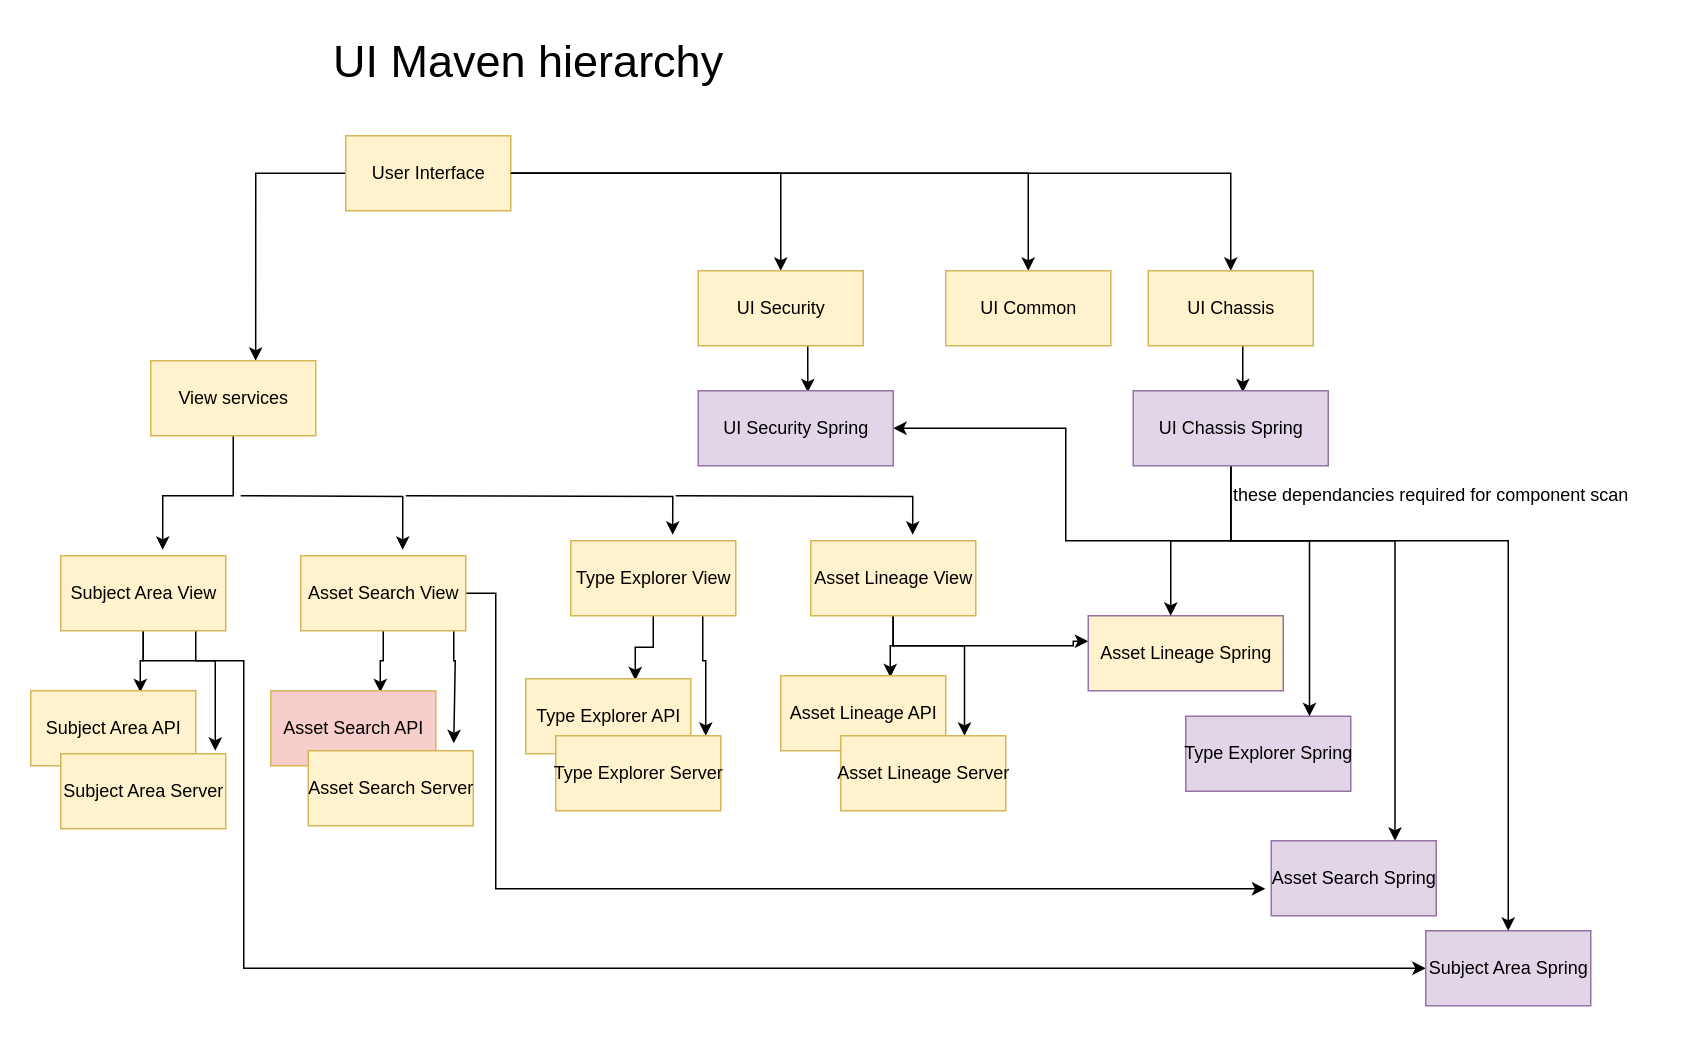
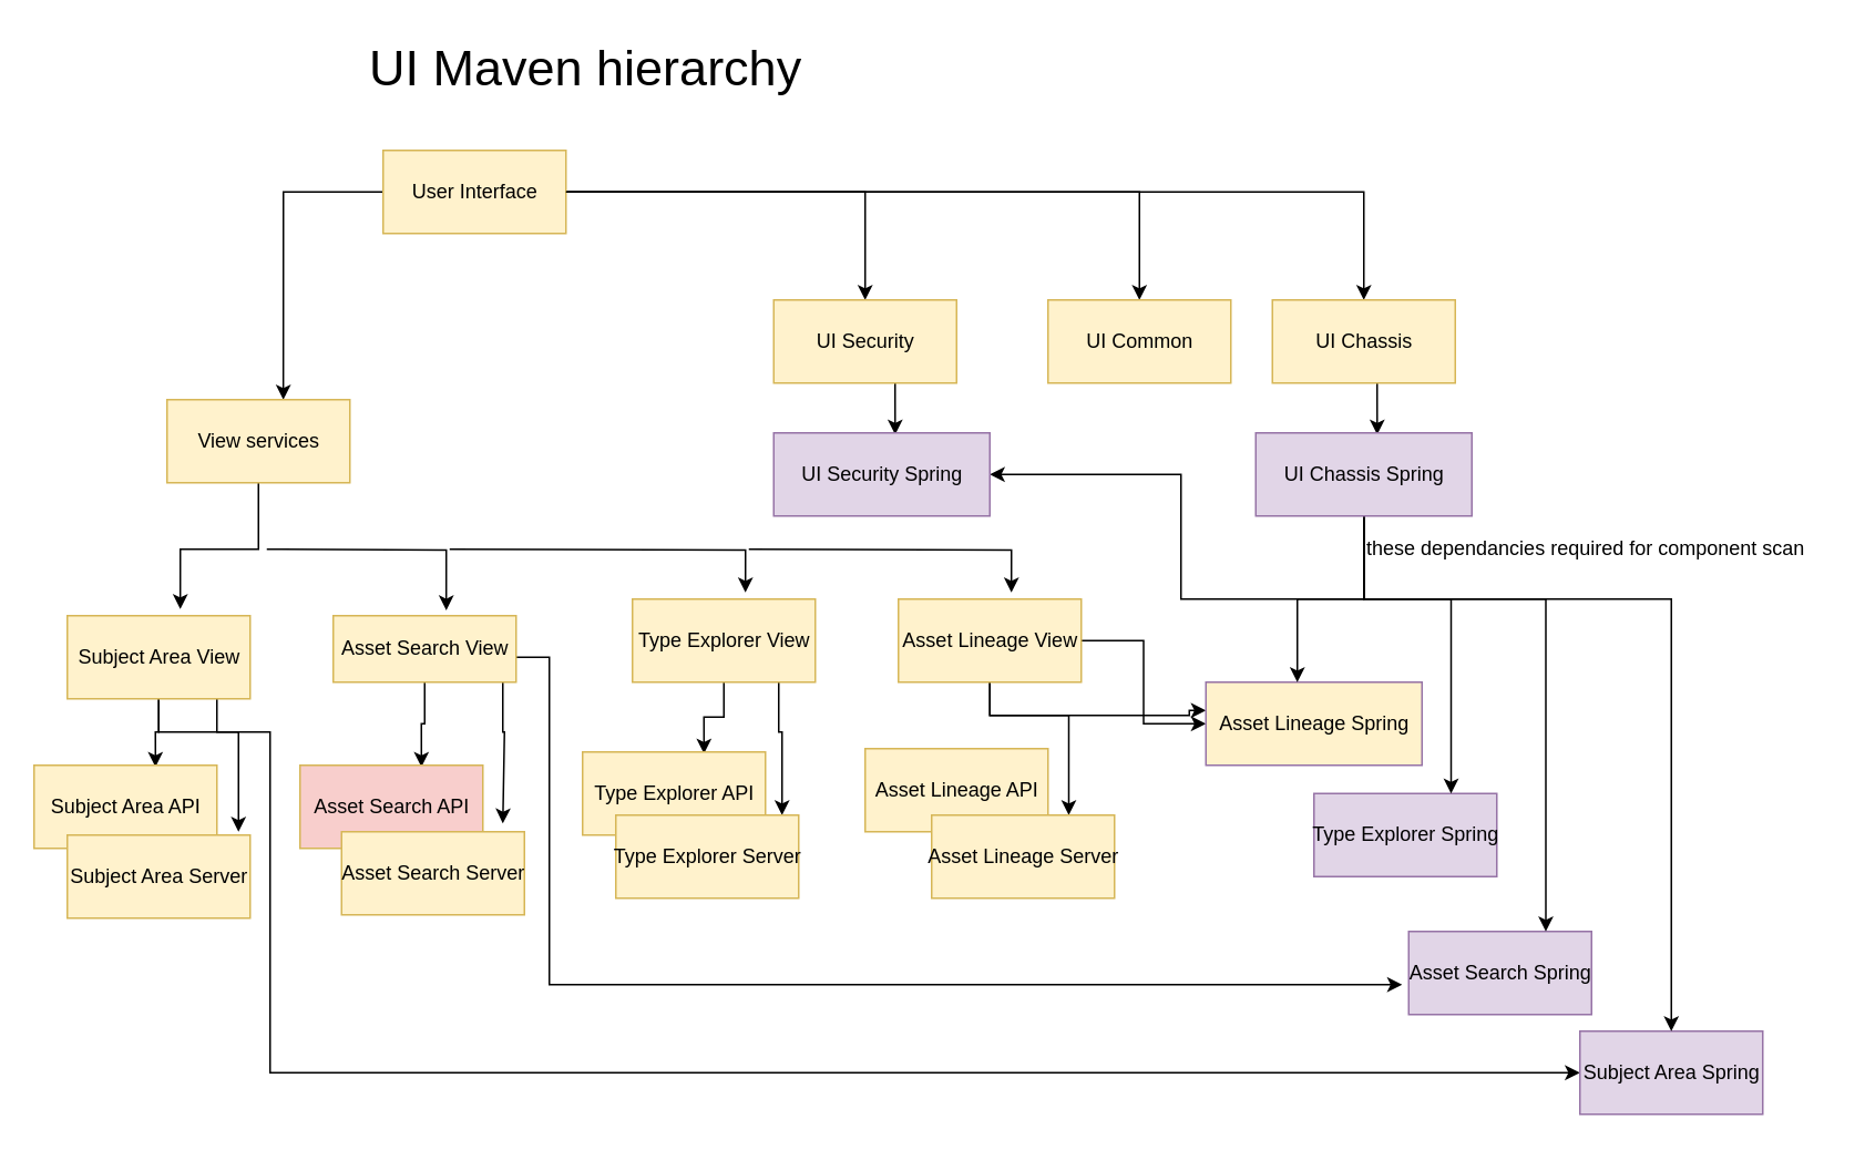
  <mxCell id="0" />
  <mxCell id="1" parent="0" />
  <mxCell id="2" style="edgeStyle=orthogonalEdgeStyle;rounded=0;orthogonalLoop=1;jettySize=auto;html=1;entryX=0.636;entryY=0;entryDx=0;entryDy=0;entryPerimeter=0;" parent="1" source="5" target="7" edge="1"><mxGeometry relative="1" as="geometry" /></mxCell>
  <mxCell id="3" style="edgeStyle=orthogonalEdgeStyle;rounded=0;orthogonalLoop=1;jettySize=auto;html=1;entryX=0.5;entryY=0;entryDx=0;entryDy=0;" parent="1" source="5" target="39" edge="1"><mxGeometry relative="1" as="geometry" /></mxCell>
  <mxCell id="4" style="edgeStyle=orthogonalEdgeStyle;rounded=0;orthogonalLoop=1;jettySize=auto;html=1;" parent="1" source="5" target="50" edge="1"><mxGeometry relative="1" as="geometry" /></mxCell>
  <mxCell id="5" value="User Interface" style="html=1;fillColor=#fff2cc;strokeColor=#d6b656;" parent="1" vertex="1"><mxGeometry x="230" y="90" width="110" height="50" as="geometry" /></mxCell>
  <mxCell id="6" style="edgeStyle=orthogonalEdgeStyle;rounded=0;orthogonalLoop=1;jettySize=auto;html=1;entryX=0.618;entryY=-0.08;entryDx=0;entryDy=0;entryPerimeter=0;" parent="1" source="7" target="11" edge="1"><mxGeometry relative="1" as="geometry" /></mxCell>
  <mxCell id="7" value="View services" style="html=1;fillColor=#fff2cc;strokeColor=#d6b656;" parent="1" vertex="1"><mxGeometry x="100" y="240" width="110" height="50" as="geometry" /></mxCell>
  <mxCell id="8" style="edgeStyle=orthogonalEdgeStyle;rounded=0;orthogonalLoop=1;jettySize=auto;html=1;entryX=0.664;entryY=0.02;entryDx=0;entryDy=0;entryPerimeter=0;" parent="1" source="11" target="12" edge="1"><mxGeometry relative="1" as="geometry" /></mxCell>
  <mxCell id="9" style="edgeStyle=orthogonalEdgeStyle;rounded=0;orthogonalLoop=1;jettySize=auto;html=1;" parent="1" source="11" edge="1"><mxGeometry relative="1" as="geometry"><mxPoint x="143" y="500" as="targetPoint" /><Array as="points"><mxPoint x="130" y="440" /><mxPoint x="143" y="440" /></Array></mxGeometry></mxCell>
  <mxCell id="10" style="edgeStyle=orthogonalEdgeStyle;rounded=0;orthogonalLoop=1;jettySize=auto;html=1;entryX=0;entryY=0.5;entryDx=0;entryDy=0;" parent="1" source="11" target="14" edge="1"><mxGeometry relative="1" as="geometry"><mxPoint x="162" y="530" as="targetPoint" /><Array as="points"><mxPoint x="95" y="440" /><mxPoint x="162" y="440" /><mxPoint x="162" y="645" /></Array></mxGeometry></mxCell>
  <mxCell id="11" value="Subject Area View" style="html=1;fillColor=#fff2cc;strokeColor=#d6b656;" parent="1" vertex="1"><mxGeometry x="40" y="370" width="110" height="50" as="geometry" /></mxCell>
  <mxCell id="12" value="Subject Area API" style="html=1;fillColor=#fff2cc;strokeColor=#d6b656;" parent="1" vertex="1"><mxGeometry y="460" width="110" height="50" as="geometry" x="20" /></mxCell>
  <mxCell id="13" value="Subject Area Server" style="html=1;fillColor=#fff2cc;strokeColor=#d6b656;" parent="1" vertex="1"><mxGeometry x="40" y="502" width="110" height="50" as="geometry" /></mxCell>
  <mxCell id="14" value="Subject Area Spring" style="html=1;fillColor=#e1d5e7;strokeColor=#9673a6;" parent="1" vertex="1"><mxGeometry x="950" y="620" width="110" height="50" as="geometry" /></mxCell>
  <mxCell id="15" style="edgeStyle=orthogonalEdgeStyle;rounded=0;orthogonalLoop=1;jettySize=auto;html=1;entryX=0.618;entryY=-0.08;entryDx=0;entryDy=0;entryPerimeter=0;" parent="1" target="19" edge="1"><mxGeometry relative="1" as="geometry"><mxPoint x="160" y="330" as="sourcePoint" /></mxGeometry></mxCell>
  <mxCell id="16" style="edgeStyle=orthogonalEdgeStyle;rounded=0;orthogonalLoop=1;jettySize=auto;html=1;entryX=0.664;entryY=0.02;entryDx=0;entryDy=0;entryPerimeter=0;" parent="1" source="19" target="20" edge="1"><mxGeometry relative="1" as="geometry" /></mxCell>
  <mxCell id="17" style="edgeStyle=orthogonalEdgeStyle;rounded=0;orthogonalLoop=1;jettySize=auto;html=1;entryX=0.882;entryY=-0.1;entryDx=0;entryDy=0;entryPerimeter=0;" parent="1" source="19" target="21" edge="1"><mxGeometry relative="1" as="geometry"><Array as="points"><mxPoint x="302" y="440" /><mxPoint x="303" y="440" /></Array><mxPoint x="303" y="490" as="targetPoint" /></mxGeometry></mxCell>
  <mxCell id="18" style="edgeStyle=orthogonalEdgeStyle;rounded=0;orthogonalLoop=1;jettySize=auto;html=1;entryX=-0.036;entryY=0.64;entryDx=0;entryDy=0;entryPerimeter=0;" parent="1" source="19" target="22" edge="1"><mxGeometry relative="1" as="geometry"><Array as="points"><mxPoint x="330" y="395" /><mxPoint x="330" y="592" /></Array></mxGeometry></mxCell>
- <mxCell id="19" value="Asset Search View" style="html=1;fillColor=#fff2cc;strokeColor=#d6b656;" parent="1" vertex="1"><mxGeometry x="200" y="370" width="110" height="50" as="geometry" /></mxCell>
+ <mxCell id="19" value="Asset Search View" style="html=1;fillColor=#fff2cc;strokeColor=#d6b656;" parent="1" vertex="1"><mxGeometry x="200" y="370" width="110" height="40" as="geometry" /></mxCell>
  <mxCell id="20" value="Asset Search API" style="html=1;fillColor=#f8cecc;strokeColor=#d6b656;" parent="1" vertex="1"><mxGeometry x="180" y="460" width="110" height="50" as="geometry" /></mxCell>
  <mxCell id="21" value="Asset Search Server" style="html=1;fillColor=#fff2cc;strokeColor=#d6b656;" parent="1" vertex="1"><mxGeometry x="205" y="500" width="110" height="50" as="geometry" /></mxCell>
  <mxCell id="22" value="Asset Search Spring" style="html=1;fillColor=#e1d5e7;strokeColor=#9673a6;" parent="1" vertex="1"><mxGeometry x="847" y="560" width="110" height="50" as="geometry" /></mxCell>
  <mxCell id="23" style="edgeStyle=orthogonalEdgeStyle;rounded=0;orthogonalLoop=1;jettySize=auto;html=1;entryX=0.618;entryY=-0.08;entryDx=0;entryDy=0;entryPerimeter=0;" parent="1" target="26" edge="1"><mxGeometry relative="1" as="geometry"><mxPoint x="270" y="330" as="sourcePoint" /></mxGeometry></mxCell>
  <mxCell id="24" style="edgeStyle=orthogonalEdgeStyle;rounded=0;orthogonalLoop=1;jettySize=auto;html=1;entryX=0.664;entryY=0.02;entryDx=0;entryDy=0;entryPerimeter=0;" parent="1" source="26" target="27" edge="1"><mxGeometry relative="1" as="geometry"><Array as="points"><mxPoint x="435" y="431" /><mxPoint x="423" y="431" /></Array></mxGeometry></mxCell>
  <mxCell id="25" style="edgeStyle=orthogonalEdgeStyle;rounded=0;orthogonalLoop=1;jettySize=auto;html=1;" parent="1" source="26" target="28" edge="1"><mxGeometry relative="1" as="geometry"><Array as="points"><mxPoint x="468" y="440" /><mxPoint x="470" y="440" /></Array><mxPoint x="468" y="480" as="targetPoint" /></mxGeometry></mxCell>
  <mxCell id="26" value="Type Explorer View" style="html=1;fillColor=#fff2cc;strokeColor=#d6b656;" parent="1" vertex="1"><mxGeometry x="380" y="360" width="110" height="50" as="geometry" /></mxCell>
  <mxCell id="27" value="Type Explorer API" style="html=1;fillColor=#fff2cc;strokeColor=#d6b656;" parent="1" vertex="1"><mxGeometry x="350" y="452" width="110" height="50" as="geometry" /></mxCell>
  <mxCell id="28" value="Type Explorer Server" style="html=1;fillColor=#fff2cc;strokeColor=#d6b656;" parent="1" vertex="1"><mxGeometry x="370" y="490" width="110" height="50" as="geometry" /></mxCell>
  <mxCell id="29" value="Type Explorer Spring" style="html=1;fillColor=#e1d5e7;strokeColor=#9673a6;" parent="1" vertex="1"><mxGeometry x="790" y="477" width="110" height="50" as="geometry" /></mxCell>
  <mxCell id="30" style="edgeStyle=orthogonalEdgeStyle;rounded=0;orthogonalLoop=1;jettySize=auto;html=1;entryX=0.618;entryY=-0.08;entryDx=0;entryDy=0;entryPerimeter=0;" parent="1" target="34" edge="1"><mxGeometry relative="1" as="geometry"><mxPoint x="450" y="330" as="sourcePoint" /></mxGeometry></mxCell>
- <mxCell id="31" style="edgeStyle=orthogonalEdgeStyle;rounded=0;orthogonalLoop=1;jettySize=auto;html=1;entryX=0.664;entryY=0.02;entryDx=0;entryDy=0;entryPerimeter=0;" parent="1" source="34" target="35" edge="1"><mxGeometry relative="1" as="geometry" /></mxCell>
+ <mxCell id="31" style="edgeStyle=orthogonalEdgeStyle;rounded=0;orthogonalLoop=1;jettySize=auto;html=1;" parent="1" source="34" target="37" edge="1"><mxGeometry relative="1" as="geometry" /></mxCell>
  <mxCell id="32" style="edgeStyle=orthogonalEdgeStyle;rounded=0;orthogonalLoop=1;jettySize=auto;html=1;entryX=0.75;entryY=0;entryDx=0;entryDy=0;" parent="1" source="34" target="36" edge="1"><mxGeometry relative="1" as="geometry"><Array as="points"><mxPoint x="595" y="430" /><mxPoint x="643" y="430" /></Array></mxGeometry></mxCell>
  <mxCell id="33" style="edgeStyle=orthogonalEdgeStyle;rounded=0;orthogonalLoop=1;jettySize=auto;html=1;" parent="1" source="34" edge="1"><mxGeometry relative="1" as="geometry"><Array as="points"><mxPoint x="595" y="430" /><mxPoint x="715" y="430" /><mxPoint x="715" y="427" /></Array><mxPoint x="725" y="427" as="targetPoint" /></mxGeometry></mxCell>
  <mxCell id="34" value="Asset Lineage View" style="html=1;fillColor=#fff2cc;strokeColor=#d6b656;" parent="1" vertex="1"><mxGeometry x="540" y="360" width="110" height="50" as="geometry" /></mxCell>
  <mxCell id="35" value="Asset Lineage API" style="html=1;fillColor=#fff2cc;strokeColor=#d6b656;" parent="1" vertex="1"><mxGeometry x="520" y="450" width="110" height="50" as="geometry" /></mxCell>
  <mxCell id="36" value="Asset Lineage Server" style="html=1;fillColor=#fff2cc;strokeColor=#d6b656;" parent="1" vertex="1"><mxGeometry x="560" y="490" width="110" height="50" as="geometry" /></mxCell>
  <mxCell id="37" value="Asset Lineage Spring" style="html=1;fillColor=#fff2cc;strokeColor=#9673a6;" parent="1" vertex="1"><mxGeometry x="725" y="410" width="130" height="50" as="geometry" /></mxCell>
  <mxCell id="38" style="edgeStyle=orthogonalEdgeStyle;rounded=0;orthogonalLoop=1;jettySize=auto;html=1;entryX=0.562;entryY=0.02;entryDx=0;entryDy=0;entryPerimeter=0;" parent="1" source="39" target="45" edge="1"><mxGeometry relative="1" as="geometry"><Array as="points"><mxPoint x="828" y="240" /><mxPoint x="828" y="240" /></Array></mxGeometry></mxCell>
  <mxCell id="39" value="UI Chassis" style="html=1;fillColor=#fff2cc;strokeColor=#d6b656;" parent="1" vertex="1"><mxGeometry x="765" y="180" width="110" height="50" as="geometry" /></mxCell>
  <mxCell id="40" style="edgeStyle=orthogonalEdgeStyle;rounded=0;orthogonalLoop=1;jettySize=auto;html=1;" parent="1" source="45" target="37" edge="1"><mxGeometry relative="1" as="geometry"><Array as="points"><mxPoint x="820" y="360" /><mxPoint x="780" y="360" /></Array></mxGeometry></mxCell>
  <mxCell id="41" style="edgeStyle=orthogonalEdgeStyle;rounded=0;orthogonalLoop=1;jettySize=auto;html=1;entryX=0.75;entryY=0;entryDx=0;entryDy=0;" parent="1" source="45" target="29" edge="1"><mxGeometry relative="1" as="geometry"><Array as="points"><mxPoint x="820" y="360" /><mxPoint x="873" y="360" /></Array></mxGeometry></mxCell>
  <mxCell id="42" style="edgeStyle=orthogonalEdgeStyle;rounded=0;orthogonalLoop=1;jettySize=auto;html=1;entryX=0.75;entryY=0;entryDx=0;entryDy=0;" parent="1" source="45" target="22" edge="1"><mxGeometry relative="1" as="geometry"><Array as="points"><mxPoint x="820" y="360" /><mxPoint x="930" y="360" /></Array></mxGeometry></mxCell>
  <mxCell id="43" style="edgeStyle=orthogonalEdgeStyle;rounded=0;orthogonalLoop=1;jettySize=auto;html=1;" parent="1" source="45" target="14" edge="1"><mxGeometry relative="1" as="geometry"><Array as="points"><mxPoint x="820" y="360" /><mxPoint x="1005" y="360" /></Array></mxGeometry></mxCell>
  <mxCell id="44" style="edgeStyle=orthogonalEdgeStyle;rounded=0;orthogonalLoop=1;jettySize=auto;html=1;" parent="1" target="49" edge="1"><mxGeometry relative="1" as="geometry"><mxPoint x="820" y="360" as="sourcePoint" /><Array as="points"><mxPoint x="710" y="360" /><mxPoint x="710" y="285" /></Array></mxGeometry></mxCell>
  <mxCell id="45" value="UI Chassis Spring" style="html=1;fillColor=#e1d5e7;strokeColor=#9673a6;" parent="1" vertex="1"><mxGeometry x="755" y="260" width="130" height="50" as="geometry" /></mxCell>
  <mxCell id="46" style="edgeStyle=orthogonalEdgeStyle;rounded=0;orthogonalLoop=1;jettySize=auto;html=1;entryX=0.5;entryY=0;entryDx=0;entryDy=0;exitX=1;exitY=0.5;exitDx=0;exitDy=0;" parent="1" source="5" target="48" edge="1"><mxGeometry relative="1" as="geometry"><mxPoint x="465" y="140" as="sourcePoint" /></mxGeometry></mxCell>
  <mxCell id="47" style="edgeStyle=orthogonalEdgeStyle;rounded=0;orthogonalLoop=1;jettySize=auto;html=1;entryX=0.562;entryY=0.02;entryDx=0;entryDy=0;entryPerimeter=0;" parent="1" source="48" target="49" edge="1"><mxGeometry relative="1" as="geometry"><Array as="points"><mxPoint x="538" y="240" /><mxPoint x="538" y="240" /></Array></mxGeometry></mxCell>
  <mxCell id="48" value="UI Security" style="html=1;fillColor=#fff2cc;strokeColor=#d6b656;" parent="1" vertex="1"><mxGeometry x="465" y="180" width="110" height="50" as="geometry" /></mxCell>
  <mxCell id="49" value="UI Security Spring" style="html=1;fillColor=#e1d5e7;strokeColor=#9673a6;" parent="1" vertex="1"><mxGeometry x="465" y="260" width="130" height="50" as="geometry" /></mxCell>
  <mxCell id="50" value="UI Common" style="html=1;fillColor=#fff2cc;strokeColor=#d6b656;" parent="1" vertex="1"><mxGeometry x="630" y="180" width="110" height="50" as="geometry" /></mxCell>
  <mxCell id="51" value="&lt;font style=&quot;font-size: 30px&quot;&gt;UI Maven hierarchy&lt;/font&gt;" style="text;html=1;resizable=0;points=[];autosize=1;align=left;verticalAlign=top;spacingTop=-4;" parent="1" vertex="1"><mxGeometry x="220" y="20" width="280" height="20" as="geometry" /></mxCell>
  <mxCell id="52" value="these dependancies required for component scan&amp;nbsp;" style="text;html=1;resizable=0;points=[];autosize=1;align=left;verticalAlign=top;spacingTop=-4;" parent="1" vertex="1"><mxGeometry x="820" y="320" width="280" height="20" as="geometry" /></mxCell>
